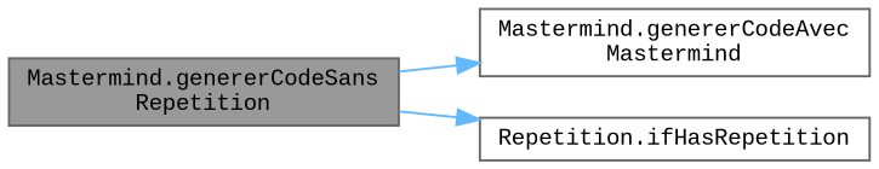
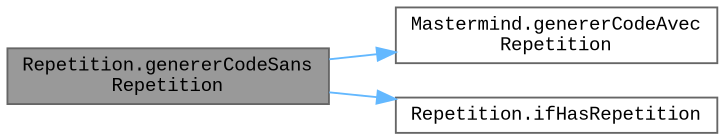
  digraph {
    fontname="Liberation Mono"
    rankdir=LR
    node [color=grey40 fillcolor=white fontname="Liberation Mono" fontsize=10 shape=box style=filled]
    edge [color=steelblue1 fontname="Liberation Mono" fontsize=10 labelfontname=Helvetica labelfontsize=10 style=solid]
-   n1 [color=gray40 fillcolor=grey60 fontcolor=black height=0.2 label="Mastermind.genererCodeSans\lRepetition" width=0.4]
-   n2 [height=0.2 label="Mastermind.genererCodeAvec\lMastermind" width=0.4]
+   n1 [color=gray40 fillcolor=grey60 fontcolor=black height=0.2 label="Repetition.genererCodeSans\lRepetition" width=0.4]
+   n2 [height=0.2 label="Mastermind.genererCodeAvec\lRepetition" width=0.4]
    n3 [height=0.2 label="Repetition.ifHasRepetition" width=0.4]
    n1 -> n2
    n1 -> n3
  }
